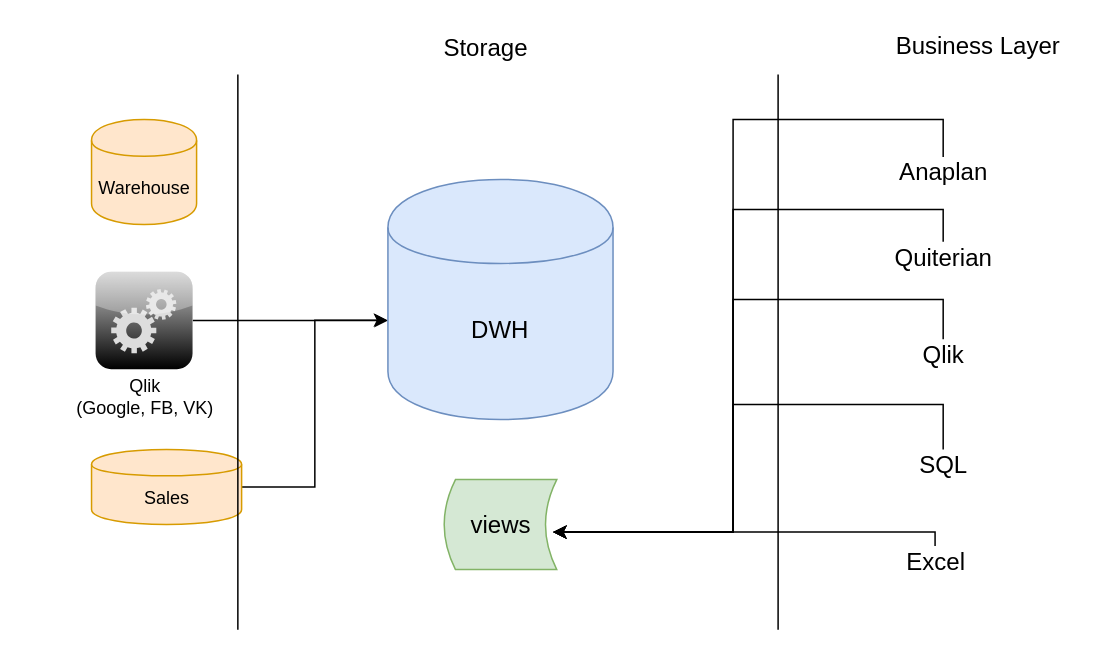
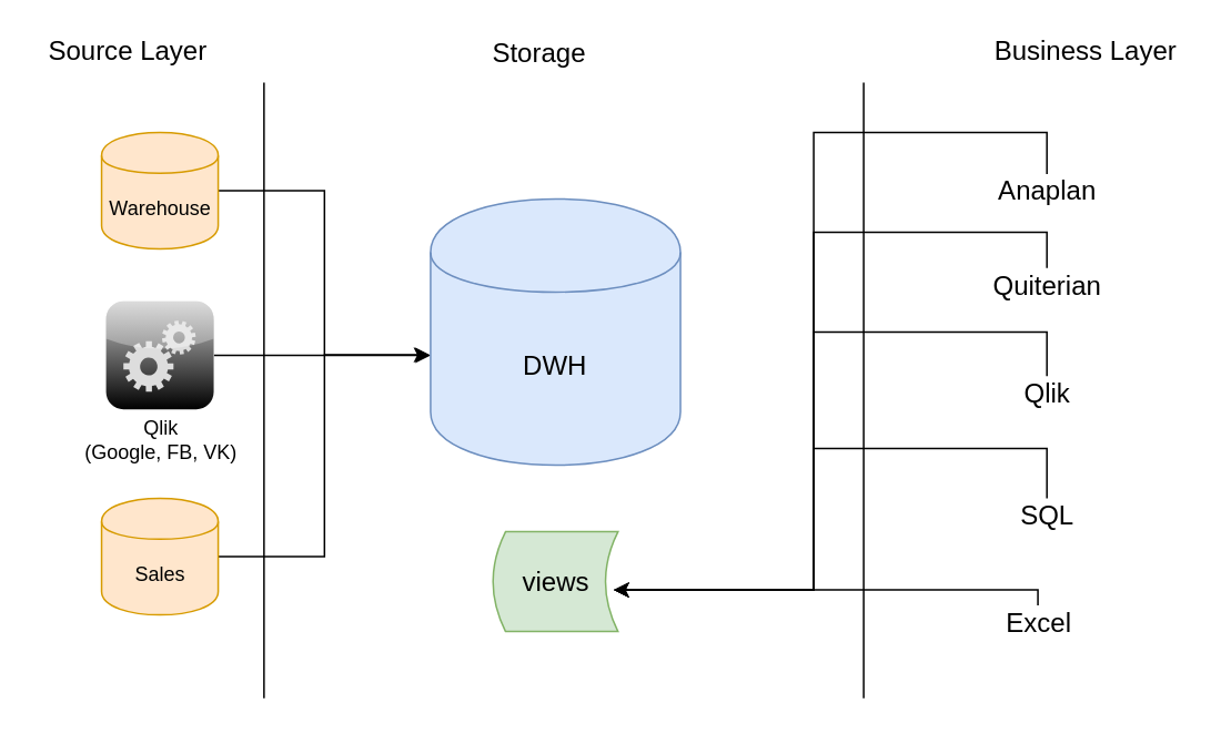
  <mxCell id="0" />
  <mxCell id="1" parent="0" />
+ <mxCell id="2" style="edgeStyle=orthogonalEdgeStyle;rounded=0;orthogonalLoop=1;jettySize=auto;html=1;entryX=-0.007;entryY=0.586;entryDx=0;entryDy=0;entryPerimeter=0;fontSize=16;" edge="1" parent="1" source="3" target="11"><mxGeometry relative="1" as="geometry" /></mxCell>
  <mxCell id="3" value="Warehouse" style="shape=cylinder;whiteSpace=wrap;html=1;boundedLbl=1;backgroundOutline=1;fillColor=#ffe6cc;strokeColor=#d79b00;" vertex="1" parent="1"><mxGeometry x="60.5" y="79" width="70" height="70" as="geometry" /></mxCell>
  <mxCell id="4" style="edgeStyle=orthogonalEdgeStyle;rounded=0;orthogonalLoop=1;jettySize=auto;html=1;entryX=-0.003;entryY=0.586;entryDx=0;entryDy=0;entryPerimeter=0;fontSize=16;" edge="1" parent="1" source="5" target="11"><mxGeometry relative="1" as="geometry" /></mxCell>
- <mxCell id="5" value="Sales" style="shape=cylinder;whiteSpace=wrap;html=1;boundedLbl=1;backgroundOutline=1;fillColor=#ffe6cc;strokeColor=#d79b00;" vertex="1" parent="1"><mxGeometry x="60.5" y="299" width="100" height="50" as="geometry" /></mxCell>
+ <mxCell id="5" value="Sales" style="shape=cylinder;whiteSpace=wrap;html=1;boundedLbl=1;backgroundOutline=1;fillColor=#ffe6cc;strokeColor=#d79b00;" vertex="1" parent="1"><mxGeometry x="60.5" y="299" width="70" height="70" as="geometry" /></mxCell>
  <mxCell id="6" value="" style="endArrow=none;html=1;" edge="1" parent="1"><mxGeometry width="50" height="50" relative="1" as="geometry"><mxPoint x="518" y="419" as="sourcePoint" /><mxPoint x="518" y="49" as="targetPoint" /></mxGeometry></mxCell>
  <mxCell id="7" value="" style="endArrow=none;html=1;" edge="1" parent="1"><mxGeometry width="50" height="50" relative="1" as="geometry"><mxPoint x="158" y="419" as="sourcePoint" /><mxPoint x="158" y="49" as="targetPoint" /></mxGeometry></mxCell>
  <mxCell id="8" style="edgeStyle=orthogonalEdgeStyle;rounded=0;orthogonalLoop=1;jettySize=auto;html=1;" edge="1" parent="1" source="9" target="11"><mxGeometry relative="1" as="geometry"><Array as="points"><mxPoint x="178" y="213" /><mxPoint x="178" y="213" /></Array></mxGeometry></mxCell>
  <mxCell id="9" value="" style="verticalLabelPosition=bottom;aspect=fixed;html=1;verticalAlign=top;strokeColor=none;align=center;outlineConnect=0;shape=mxgraph.citrix.role_services;fillColor=#CCCCCC;gradientColor=#000000;gradientDirection=south;" vertex="1" parent="1"><mxGeometry x="63" y="180.5" width="65" height="65" as="geometry" /></mxCell>
  <mxCell id="10" value="&lt;span&gt;Qlik&lt;/span&gt;&lt;br&gt;&lt;span&gt;(Google, FB, VK)&lt;/span&gt;" style="text;html=1;resizable=0;autosize=1;align=center;verticalAlign=middle;points=[];fillColor=none;strokeColor=none;rounded=0;" vertex="1" parent="1"><mxGeometry x="40.5" y="249" width="110" height="30" as="geometry" /></mxCell>
  <mxCell id="11" value="DWH" style="shape=cylinder;whiteSpace=wrap;html=1;boundedLbl=1;backgroundOutline=1;fontSize=16;fillColor=#dae8fc;strokeColor=#6c8ebf;" vertex="1" parent="1"><mxGeometry x="258" y="119" width="150" height="160" as="geometry" /></mxCell>
  <mxCell id="12" value="views" style="shape=dataStorage;whiteSpace=wrap;html=1;fontSize=16;fillColor=#d5e8d4;strokeColor=#82b366;" vertex="1" parent="1"><mxGeometry x="295.5" y="319" width="75" height="60" as="geometry" /></mxCell>
+ <mxCell id="13" value="Source Layer" style="text;html=1;align=center;verticalAlign=middle;resizable=0;points=[];autosize=1;fontSize=16;" vertex="1" parent="1"><mxGeometry x="20.5" y="20" width="110" height="20" as="geometry" /></mxCell>
  <mxCell id="14" value="Storage" style="text;html=1;align=center;verticalAlign=middle;resizable=0;points=[];autosize=1;fontSize=16;" vertex="1" parent="1"><mxGeometry x="288" y="21" width="70" height="20" as="geometry" /></mxCell>
  <mxCell id="15" value="Business Layer" style="text;html=1;align=center;verticalAlign=middle;resizable=0;points=[];autosize=1;fontSize=16;" vertex="1" parent="1"><mxGeometry x="591" y="20" width="120" height="20" as="geometry" /></mxCell>
  <mxCell id="16" style="edgeStyle=orthogonalEdgeStyle;rounded=0;orthogonalLoop=1;jettySize=auto;html=1;fontSize=16;exitX=0.492;exitY=-0.04;exitDx=0;exitDy=0;exitPerimeter=0;" edge="1" parent="1" source="17"><mxGeometry relative="1" as="geometry"><mxPoint x="368" y="354" as="targetPoint" /><Array as="points"><mxPoint x="623" y="354" /></Array></mxGeometry></mxCell>
  <mxCell id="17" value="Excel" style="text;html=1;align=center;verticalAlign=middle;resizable=0;points=[];autosize=1;fontSize=16;" vertex="1" parent="1"><mxGeometry x="598" y="364" width="50" height="20" as="geometry" /></mxCell>
  <mxCell id="18" style="edgeStyle=orthogonalEdgeStyle;rounded=0;orthogonalLoop=1;jettySize=auto;html=1;fontSize=16;" edge="1" parent="1" source="19"><mxGeometry relative="1" as="geometry"><mxPoint x="368" y="354" as="targetPoint" /><Array as="points"><mxPoint x="628" y="269" /><mxPoint x="488" y="269" /><mxPoint x="488" y="354" /></Array></mxGeometry></mxCell>
  <mxCell id="19" value="SQL" style="text;html=1;align=center;verticalAlign=middle;resizable=0;points=[];autosize=1;fontSize=16;" vertex="1" parent="1"><mxGeometry x="603" y="299" width="50" height="20" as="geometry" /></mxCell>
  <mxCell id="20" style="edgeStyle=orthogonalEdgeStyle;rounded=0;orthogonalLoop=1;jettySize=auto;html=1;fontSize=16;" edge="1" parent="1" source="21"><mxGeometry relative="1" as="geometry"><mxPoint x="368" y="354" as="targetPoint" /><Array as="points"><mxPoint x="488" y="139" /><mxPoint x="488" y="354" /></Array></mxGeometry></mxCell>
  <mxCell id="21" value="Quiterian" style="text;html=1;align=center;verticalAlign=middle;resizable=0;points=[];autosize=1;fontSize=16;" vertex="1" parent="1"><mxGeometry x="588" y="160.5" width="80" height="20" as="geometry" /></mxCell>
  <mxCell id="22" style="edgeStyle=orthogonalEdgeStyle;rounded=0;orthogonalLoop=1;jettySize=auto;html=1;fontSize=16;" edge="1" parent="1" source="23"><mxGeometry relative="1" as="geometry"><mxPoint x="368" y="354" as="targetPoint" /><Array as="points"><mxPoint x="488" y="79" /><mxPoint x="488" y="354" /></Array></mxGeometry></mxCell>
  <mxCell id="23" value="Anaplan" style="text;html=1;align=center;verticalAlign=middle;resizable=0;points=[];autosize=1;fontSize=16;" vertex="1" parent="1"><mxGeometry x="593" y="104" width="70" height="20" as="geometry" /></mxCell>
  <mxCell id="24" style="edgeStyle=orthogonalEdgeStyle;rounded=0;orthogonalLoop=1;jettySize=auto;html=1;fontSize=16;" edge="1" parent="1" source="25"><mxGeometry relative="1" as="geometry"><mxPoint x="368" y="354" as="targetPoint" /><Array as="points"><mxPoint x="488" y="199" /><mxPoint x="488" y="354" /></Array></mxGeometry></mxCell>
  <mxCell id="25" value="Qlik" style="text;html=1;align=center;verticalAlign=middle;resizable=0;points=[];autosize=1;fontSize=16;" vertex="1" parent="1"><mxGeometry x="608" y="225.5" width="40" height="20" as="geometry" /></mxCell>
